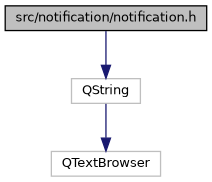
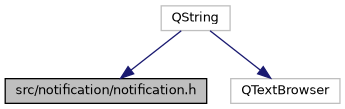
  digraph {
    node [color=grey75 fillcolor=white fontname=Helvetica fontsize=10 shape=record style=filled]
    edge [color=midnightblue fontname=Helvetica fontsize=10 labelfontname=Helvetica labelfontsize=10 style=solid]
    n1 [color=black fillcolor=grey75 fontcolor=black height=0.2 label="src/notification/notification.h" width=0.4]
    n2 [height=0.2 label=QString width=0.4]
    n3 [height=0.2 label=QTextBrowser width=0.4]
-   n1 -> n2
+   n2 -> n1
    n2 -> n3
  }
